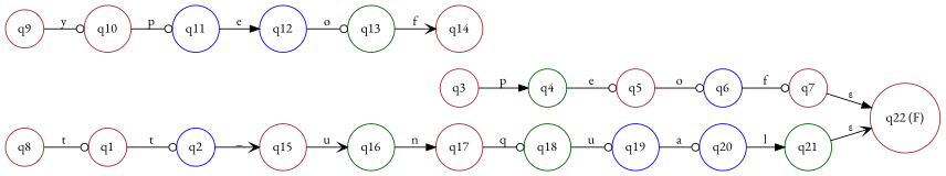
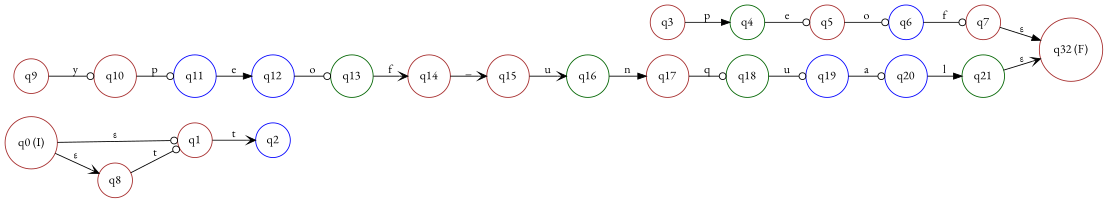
  digraph {
    fontname="EB Garamond"
    rankdir=LR
    node [color=brown fontname="EB Garamond" shape=circle]
    edge [arrowhead=odot fontname="EB Garamond"]
+   n1 [label="q0 (I)"]
    n2 [label=q1]
    n3 [label=q8]
    n4 [color=blue label=q2]
    n5 [label=q3]
    n6 [color=darkgreen label=q4]
    n7 [label=q5]
    n8 [color=blue label=q6]
    n9 [label=q7]
-   n10 [label="q22 (F)"]
+   n10 [label="q32 (F)"]
    n11 [label=q9]
    n12 [label=q10]
    n13 [color=blue label=q11]
    n14 [color=blue label=q12]
    n15 [color=darkgreen label=q13]
    n16 [label=q14]
    n17 [label=q15]
    n18 [color=darkgreen label=q16]
    n19 [label=q17]
    n20 [color=darkgreen label=q18]
    n21 [color=blue label=q19]
    n22 [color=blue label=q20]
    n23 [color=darkgreen label=q21]
-   n2 -> n4 [label=t]
+   n1 -> n2 [label="ε"]
+   n1 -> n3 [arrowhead=vee label="ε"]
+   n2 -> n4 [arrowhead=vee label=t]
    n3 -> n2 [label=t]
    n5 -> n6 [arrowhead=normal label=p]
    n6 -> n7 [label=e]
    n7 -> n8 [label=o]
    n8 -> n9 [label=f]
    n9 -> n10 [arrowhead=normal label="ε"]
    n11 -> n12 [label=y]
    n12 -> n13 [label=p]
    n13 -> n14 [arrowhead=normal label=e]
    n14 -> n15 [label=o]
    n15 -> n16 [arrowhead=vee label=f]
-   n4 -> n17 [arrowhead=vee label=_]
+   n16 -> n17 [arrowhead=vee label=_]
    n17 -> n18 [arrowhead=vee label=u]
    n18 -> n19 [arrowhead=normal label=n]
    n19 -> n20 [label=q]
    n20 -> n21 [label=u]
    n21 -> n22 [label=a]
    n22 -> n23 [arrowhead=normal label=l]
    n23 -> n10 [arrowhead=vee label="ε"]
  }
